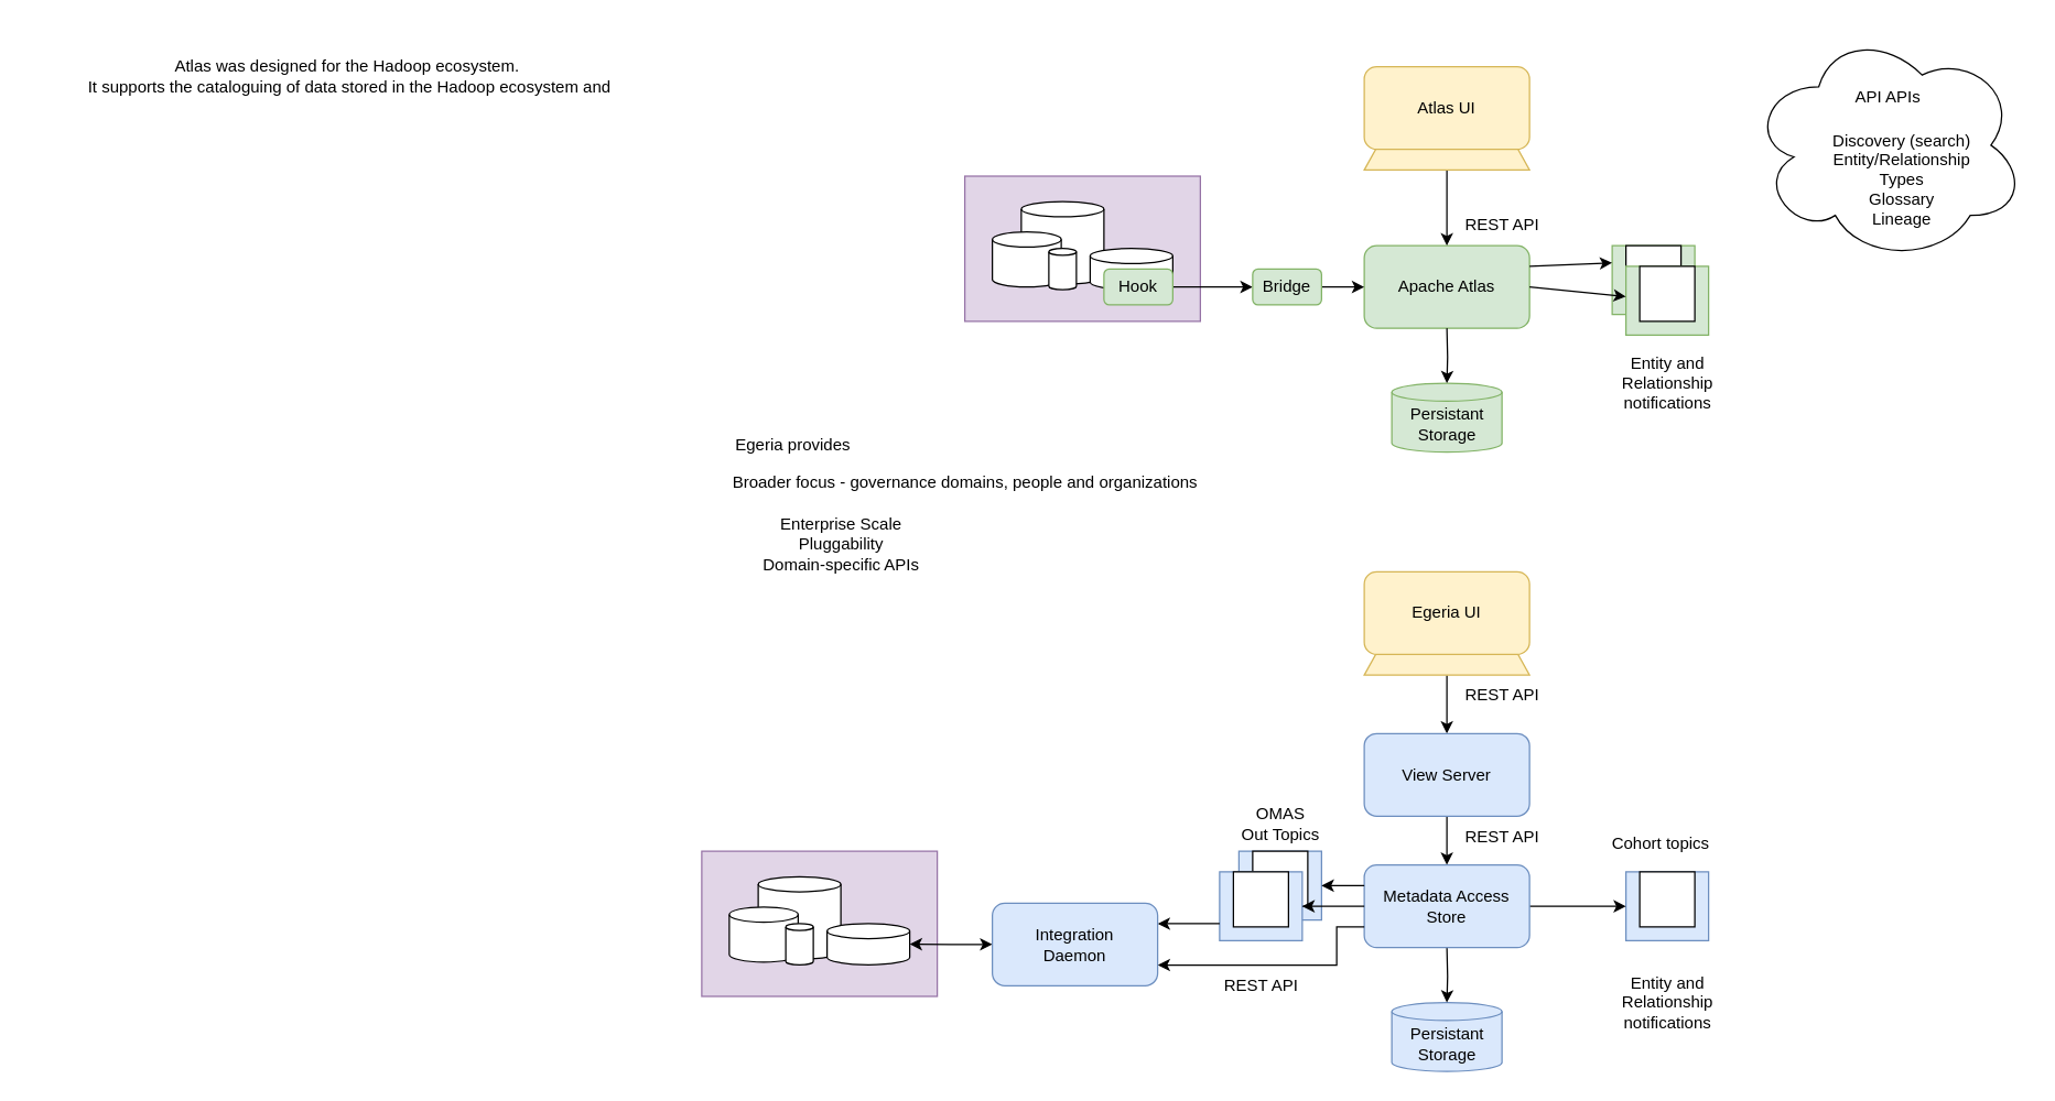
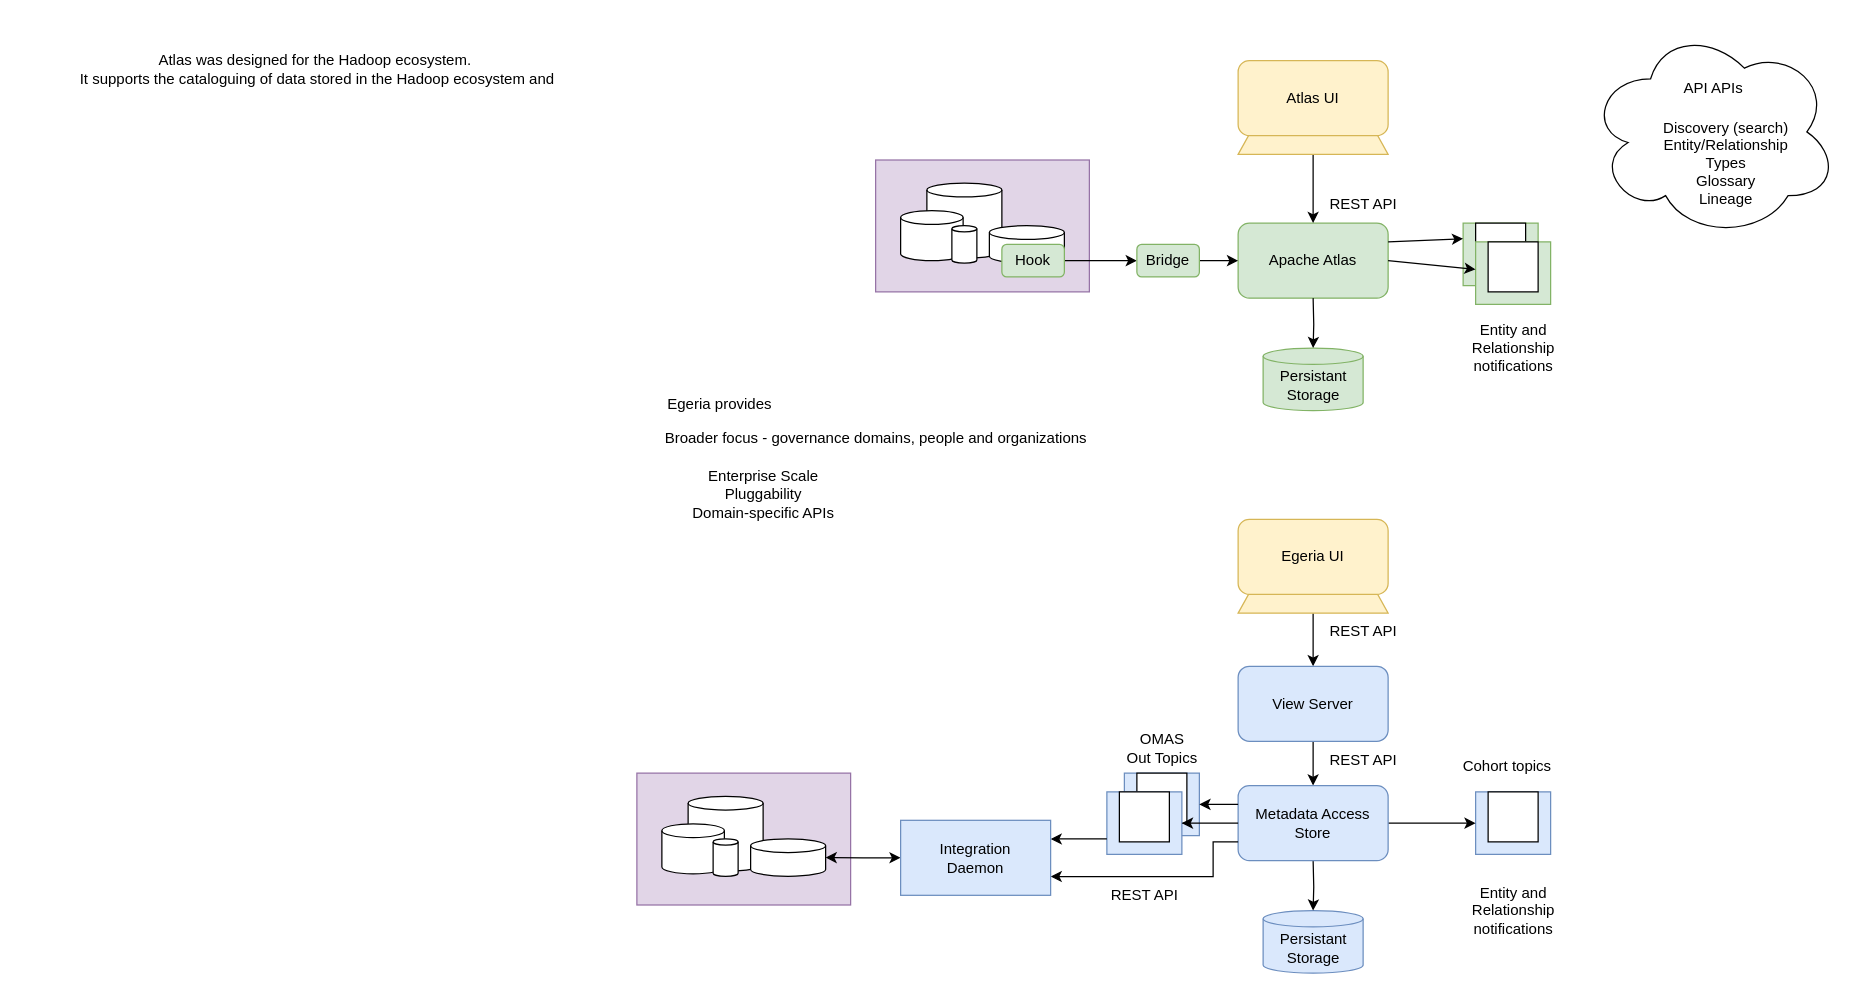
  <mxCell id="0" />
  <mxCell id="1" parent="0" />
  <mxCell id="2" value="Apache Atlas" style="rounded=1;whiteSpace=wrap;html=1;fillColor=#d5e8d4;strokeColor=#82b366;" parent="1" vertex="1"><mxGeometry x="990" y="178" width="120" height="60" as="geometry" /></mxCell>
  <mxCell id="3" value="" style="shape=cylinder3;whiteSpace=wrap;html=1;boundedLbl=1;backgroundOutline=1;size=6.5;fillColor=#d5e8d4;strokeColor=#82b366;" parent="1" vertex="1"><mxGeometry x="1010" y="278" width="80" height="50" as="geometry" /></mxCell>
  <mxCell id="4" value="Persistant&lt;br&gt;Storage" style="text;html=1;align=center;verticalAlign=middle;resizable=0;points=[];autosize=1;strokeColor=none;fillColor=none;" parent="1" vertex="1"><mxGeometry x="1010" y="288" width="80" height="40" as="geometry" /></mxCell>
  <mxCell id="5" style="rounded=0;orthogonalLoop=1;jettySize=auto;html=1;exitX=0.5;exitY=1;exitDx=0;exitDy=0;" parent="1" source="6" edge="1"><mxGeometry relative="1" as="geometry"><mxPoint x="1050" y="178" as="targetPoint" /></mxGeometry></mxCell>
  <mxCell id="6" value="" style="shape=trapezoid;perimeter=trapezoidPerimeter;whiteSpace=wrap;html=1;fixedSize=1;fillColor=#fff2cc;strokeColor=#d6b656;" parent="1" vertex="1"><mxGeometry x="990" y="87" width="120" height="36" as="geometry" /></mxCell>
  <mxCell id="7" value="Atlas UI" style="rounded=1;whiteSpace=wrap;html=1;fillColor=#fff2cc;strokeColor=#d6b656;" parent="1" vertex="1"><mxGeometry x="990" y="48" width="120" height="60" as="geometry" /></mxCell>
  <mxCell id="8" style="rounded=0;orthogonalLoop=1;jettySize=auto;html=1;exitX=1;exitY=0.5;exitDx=0;exitDy=0;entryX=0;entryY=0.5;entryDx=0;entryDy=0;" parent="1" target="2" edge="1"><mxGeometry relative="1" as="geometry"><mxPoint x="959" y="208" as="sourcePoint" /></mxGeometry></mxCell>
  <mxCell id="9" value="" style="rounded=0;whiteSpace=wrap;html=1;fillColor=#d5e8d4;strokeColor=#82b366;" parent="1" vertex="1"><mxGeometry x="1170" y="178" width="60" height="50" as="geometry" /></mxCell>
  <mxCell id="10" value="" style="rounded=0;whiteSpace=wrap;html=1;" parent="1" vertex="1"><mxGeometry x="1180" y="178" width="40" height="40" as="geometry" /></mxCell>
  <mxCell id="11" value="" style="rounded=0;whiteSpace=wrap;html=1;fillColor=#d5e8d4;strokeColor=#82b366;" parent="1" vertex="1"><mxGeometry x="1180" y="193" width="60" height="50" as="geometry" /></mxCell>
  <mxCell id="12" value="" style="rounded=0;whiteSpace=wrap;html=1;" parent="1" vertex="1"><mxGeometry x="1190" y="193" width="40" height="40" as="geometry" /></mxCell>
  <mxCell id="13" style="edgeStyle=none;rounded=0;orthogonalLoop=1;jettySize=auto;html=1;exitX=1;exitY=0.5;exitDx=0;exitDy=0;" parent="1" source="2" target="11" edge="1"><mxGeometry relative="1" as="geometry" /></mxCell>
  <mxCell id="14" style="edgeStyle=none;rounded=0;orthogonalLoop=1;jettySize=auto;html=1;exitX=1;exitY=0.25;exitDx=0;exitDy=0;entryX=0;entryY=0.25;entryDx=0;entryDy=0;" parent="1" source="2" target="9" edge="1"><mxGeometry relative="1" as="geometry" /></mxCell>
  <mxCell id="15" style="edgeStyle=orthogonalEdgeStyle;rounded=0;orthogonalLoop=1;jettySize=auto;html=1;entryX=0.5;entryY=0;entryDx=0;entryDy=0;entryPerimeter=0;" parent="1" target="3" edge="1"><mxGeometry relative="1" as="geometry"><mxPoint x="1050" y="238" as="sourcePoint" /></mxGeometry></mxCell>
  <mxCell id="16" value="" style="rounded=0;whiteSpace=wrap;html=1;fillColor=#e1d5e7;strokeColor=#9673a6;" parent="1" vertex="1"><mxGeometry x="700" y="127.5" width="171" height="105.5" as="geometry" /></mxCell>
  <mxCell id="17" value="" style="shape=cylinder3;whiteSpace=wrap;html=1;boundedLbl=1;backgroundOutline=1;size=5.5;" parent="1" vertex="1"><mxGeometry x="741" y="146" width="60" height="60" as="geometry" /></mxCell>
  <mxCell id="18" value="" style="shape=cylinder3;whiteSpace=wrap;html=1;boundedLbl=1;backgroundOutline=1;size=5.5;" parent="1" vertex="1"><mxGeometry x="720" y="168" width="50" height="40" as="geometry" /></mxCell>
  <mxCell id="19" value="" style="shape=cylinder3;whiteSpace=wrap;html=1;boundedLbl=1;backgroundOutline=1;size=2.5;" parent="1" vertex="1"><mxGeometry x="761" y="180" width="20" height="30" as="geometry" /></mxCell>
  <mxCell id="20" value="" style="shape=cylinder3;whiteSpace=wrap;html=1;boundedLbl=1;backgroundOutline=1;size=5.5;" parent="1" vertex="1"><mxGeometry x="791" y="180" width="60" height="30" as="geometry" /></mxCell>
  <mxCell id="21" style="edgeStyle=orthogonalEdgeStyle;rounded=0;orthogonalLoop=1;jettySize=auto;html=1;exitX=1;exitY=0.5;exitDx=0;exitDy=0;entryX=0;entryY=0.5;entryDx=0;entryDy=0;" parent="1" source="22" target="63" edge="1"><mxGeometry relative="1" as="geometry"><mxPoint x="899" y="208" as="targetPoint" /></mxGeometry></mxCell>
  <mxCell id="22" value="Hook" style="rounded=1;whiteSpace=wrap;html=1;fillColor=#d5e8d4;strokeColor=#82b366;" parent="1" vertex="1"><mxGeometry x="801" y="195" width="50" height="26" as="geometry" /></mxCell>
  <mxCell id="23" value="Entity and &lt;br&gt;Relationship &lt;br&gt;notifications" style="text;html=1;align=center;verticalAlign=middle;resizable=0;points=[];autosize=1;strokeColor=none;fillColor=none;" parent="1" vertex="1"><mxGeometry x="1165" y="248" width="90" height="60" as="geometry" /></mxCell>
  <mxCell id="24" value="REST API" style="text;html=1;align=center;verticalAlign=middle;resizable=0;points=[];autosize=1;strokeColor=none;fillColor=none;" parent="1" vertex="1"><mxGeometry x="1050" y="148" width="80" height="30" as="geometry" /></mxCell>
  <mxCell id="25" value="" style="ellipse;shape=cloud;whiteSpace=wrap;html=1;verticalAlign=top;" parent="1" vertex="1"><mxGeometry x="1270" y="20" width="200" height="170" as="geometry" /></mxCell>
  <mxCell id="26" value="API APIs" style="text;html=1;align=center;verticalAlign=middle;resizable=0;points=[];autosize=1;strokeColor=none;fillColor=none;" parent="1" vertex="1"><mxGeometry x="1330" y="55" width="80" height="30" as="geometry" /></mxCell>
  <mxCell id="27" value="Discovery (search)&lt;br&gt;Entity/Relationship&lt;br&gt;Types&lt;br&gt;Glossary&lt;br&gt;Lineage" style="text;html=1;align=center;verticalAlign=middle;resizable=0;points=[];autosize=1;strokeColor=none;fillColor=none;" parent="1" vertex="1"><mxGeometry x="1320" y="85" width="120" height="90" as="geometry" /></mxCell>
  <mxCell id="28" value="" style="shape=cylinder3;whiteSpace=wrap;html=1;boundedLbl=1;backgroundOutline=1;size=6.5;fillColor=#dae8fc;strokeColor=#6c8ebf;" parent="1" vertex="1"><mxGeometry x="1010" y="728" width="80" height="50" as="geometry" /></mxCell>
  <mxCell id="29" value="Persistant&lt;br&gt;Storage" style="text;html=1;align=center;verticalAlign=middle;resizable=0;points=[];autosize=1;strokeColor=none;fillColor=none;" parent="1" vertex="1"><mxGeometry x="1010" y="738" width="80" height="40" as="geometry" /></mxCell>
  <mxCell id="30" style="rounded=0;orthogonalLoop=1;jettySize=auto;html=1;exitX=0.5;exitY=1;exitDx=0;exitDy=0;" parent="1" source="31" edge="1"><mxGeometry relative="1" as="geometry"><mxPoint x="1050" y="532.5" as="targetPoint" /></mxGeometry></mxCell>
  <mxCell id="31" value="" style="shape=trapezoid;perimeter=trapezoidPerimeter;whiteSpace=wrap;html=1;fixedSize=1;fillColor=#fff2cc;strokeColor=#d6b656;" parent="1" vertex="1"><mxGeometry x="990" y="454" width="120" height="36" as="geometry" /></mxCell>
  <mxCell id="32" value="Egeria UI" style="rounded=1;whiteSpace=wrap;html=1;fillColor=#fff2cc;strokeColor=#d6b656;" parent="1" vertex="1"><mxGeometry x="990" y="415" width="120" height="60" as="geometry" /></mxCell>
  <mxCell id="33" value="" style="rounded=0;whiteSpace=wrap;html=1;fillColor=#dae8fc;strokeColor=#6c8ebf;" parent="1" vertex="1"><mxGeometry x="1180" y="633" width="60" height="50" as="geometry" /></mxCell>
  <mxCell id="34" value="" style="rounded=0;whiteSpace=wrap;html=1;" parent="1" vertex="1"><mxGeometry x="1190" y="633" width="40" height="40" as="geometry" /></mxCell>
  <mxCell id="35" style="edgeStyle=none;rounded=0;orthogonalLoop=1;jettySize=auto;html=1;exitX=1;exitY=0.5;exitDx=0;exitDy=0;entryX=0;entryY=0.5;entryDx=0;entryDy=0;" parent="1" target="33" edge="1"><mxGeometry relative="1" as="geometry"><mxPoint x="1110" y="658" as="sourcePoint" /></mxGeometry></mxCell>
  <mxCell id="36" style="edgeStyle=orthogonalEdgeStyle;rounded=0;orthogonalLoop=1;jettySize=auto;html=1;entryX=0.5;entryY=0;entryDx=0;entryDy=0;entryPerimeter=0;" parent="1" target="28" edge="1"><mxGeometry relative="1" as="geometry"><mxPoint x="1050" y="688" as="sourcePoint" /></mxGeometry></mxCell>
  <mxCell id="37" value="" style="rounded=0;whiteSpace=wrap;html=1;fillColor=#e1d5e7;strokeColor=#9673a6;" parent="1" vertex="1"><mxGeometry x="509" y="618" width="171" height="105.5" as="geometry" /></mxCell>
  <mxCell id="38" value="" style="shape=cylinder3;whiteSpace=wrap;html=1;boundedLbl=1;backgroundOutline=1;size=5.5;" parent="1" vertex="1"><mxGeometry x="550" y="636.5" width="60" height="60" as="geometry" /></mxCell>
  <mxCell id="39" value="" style="shape=cylinder3;whiteSpace=wrap;html=1;boundedLbl=1;backgroundOutline=1;size=5.5;" parent="1" vertex="1"><mxGeometry x="529" y="658.5" width="50" height="40" as="geometry" /></mxCell>
  <mxCell id="40" value="" style="shape=cylinder3;whiteSpace=wrap;html=1;boundedLbl=1;backgroundOutline=1;size=2.5;" parent="1" vertex="1"><mxGeometry x="570" y="670.5" width="20" height="30" as="geometry" /></mxCell>
  <mxCell id="41" value="" style="shape=cylinder3;whiteSpace=wrap;html=1;boundedLbl=1;backgroundOutline=1;size=5.5;" parent="1" vertex="1"><mxGeometry x="600" y="670.5" width="60" height="30" as="geometry" /></mxCell>
  <mxCell id="42" value="Entity and &lt;br&gt;Relationship &lt;br&gt;notifications" style="text;html=1;align=center;verticalAlign=middle;resizable=0;points=[];autosize=1;strokeColor=none;fillColor=none;" parent="1" vertex="1"><mxGeometry x="1165" y="698" width="90" height="60" as="geometry" /></mxCell>
  <mxCell id="43" value="REST API" style="text;html=1;align=center;verticalAlign=middle;resizable=0;points=[];autosize=1;strokeColor=none;fillColor=none;" parent="1" vertex="1"><mxGeometry x="1050" y="490" width="80" height="30" as="geometry" /></mxCell>
  <mxCell id="44" style="edgeStyle=orthogonalEdgeStyle;rounded=0;orthogonalLoop=1;jettySize=auto;html=1;exitX=0.5;exitY=1;exitDx=0;exitDy=0;" parent="1" source="45" edge="1"><mxGeometry relative="1" as="geometry"><mxPoint x="1050" y="628" as="targetPoint" /></mxGeometry></mxCell>
  <mxCell id="45" value="View Server" style="rounded=1;whiteSpace=wrap;html=1;fillColor=#dae8fc;strokeColor=#6c8ebf;" parent="1" vertex="1"><mxGeometry x="990" y="532.5" width="120" height="60" as="geometry" /></mxCell>
  <mxCell id="46" value="Metadata Access&lt;br&gt;Store" style="rounded=1;whiteSpace=wrap;html=1;fillColor=#dae8fc;strokeColor=#6c8ebf;" parent="1" vertex="1"><mxGeometry x="990" y="628" width="120" height="60" as="geometry" /></mxCell>
  <mxCell id="47" value="" style="rounded=0;whiteSpace=wrap;html=1;fillColor=#dae8fc;strokeColor=#6c8ebf;" parent="1" vertex="1"><mxGeometry x="899" y="618" width="60" height="50" as="geometry" /></mxCell>
  <mxCell id="48" value="" style="rounded=0;whiteSpace=wrap;html=1;" parent="1" vertex="1"><mxGeometry x="909" y="618" width="40" height="40" as="geometry" /></mxCell>
  <mxCell id="49" value="" style="rounded=0;whiteSpace=wrap;html=1;fillColor=#dae8fc;strokeColor=#6c8ebf;" parent="1" vertex="1"><mxGeometry x="885" y="633" width="60" height="50" as="geometry" /></mxCell>
  <mxCell id="50" value="" style="rounded=0;whiteSpace=wrap;html=1;" parent="1" vertex="1"><mxGeometry x="895" y="633" width="40" height="40" as="geometry" /></mxCell>
  <mxCell id="51" style="edgeStyle=orthogonalEdgeStyle;rounded=0;orthogonalLoop=1;jettySize=auto;html=1;exitX=0;exitY=0.75;exitDx=0;exitDy=0;entryX=1;entryY=0.75;entryDx=0;entryDy=0;" parent="1" source="46" target="57" edge="1"><mxGeometry relative="1" as="geometry"><mxPoint x="929" y="673" as="targetPoint" /><Array as="points"><mxPoint x="970" y="673" /><mxPoint x="970" y="701" /></Array></mxGeometry></mxCell>
  <mxCell id="52" style="edgeStyle=none;rounded=0;orthogonalLoop=1;jettySize=auto;html=1;exitX=0;exitY=0.5;exitDx=0;exitDy=0;entryX=1;entryY=0.5;entryDx=0;entryDy=0;" parent="1" source="46" target="49" edge="1"><mxGeometry relative="1" as="geometry" /></mxCell>
  <mxCell id="53" style="edgeStyle=none;rounded=0;orthogonalLoop=1;jettySize=auto;html=1;exitX=0;exitY=0.25;exitDx=0;exitDy=0;entryX=1;entryY=0.5;entryDx=0;entryDy=0;" parent="1" source="46" target="47" edge="1"><mxGeometry relative="1" as="geometry" /></mxCell>
  <mxCell id="54" style="edgeStyle=orthogonalEdgeStyle;rounded=0;orthogonalLoop=1;jettySize=auto;html=1;exitX=0;exitY=0.75;exitDx=0;exitDy=0;entryX=1;entryY=0.25;entryDx=0;entryDy=0;" parent="1" source="49" target="57" edge="1"><mxGeometry relative="1" as="geometry"><mxPoint x="869" y="673" as="sourcePoint" /></mxGeometry></mxCell>
  <mxCell id="55" value="OMAS&lt;br&gt;Out Topics" style="text;html=1;align=center;verticalAlign=middle;resizable=0;points=[];autosize=1;strokeColor=none;fillColor=none;" parent="1" vertex="1"><mxGeometry x="889" y="578" width="80" height="40" as="geometry" /></mxCell>
  <mxCell id="56" style="edgeStyle=orthogonalEdgeStyle;rounded=0;orthogonalLoop=1;jettySize=auto;html=1;exitX=0;exitY=0.5;exitDx=0;exitDy=0;startArrow=classic;startFill=1;" parent="1" source="57" target="41" edge="1"><mxGeometry relative="1" as="geometry" /></mxCell>
- <mxCell id="57" value="Integration&lt;br&gt;Daemon" style="rounded=1;whiteSpace=wrap;html=1;fillColor=#dae8fc;strokeColor=#6c8ebf;" parent="1" vertex="1"><mxGeometry x="720" y="655.75" width="120" height="60" as="geometry" /></mxCell>
+ <mxCell id="57" value="Integration&lt;br&gt;Daemon" style="whiteSpace=wrap;html=1;fillColor=#dae8fc;strokeColor=#6c8ebf;rounded=0;" parent="1" vertex="1"><mxGeometry x="720" y="655.75" width="120" height="60" as="geometry" /></mxCell>
  <mxCell id="58" value="REST API" style="text;html=1;align=center;verticalAlign=middle;resizable=0;points=[];autosize=1;strokeColor=none;fillColor=none;" parent="1" vertex="1"><mxGeometry x="1050" y="592.5" width="80" height="30" as="geometry" /></mxCell>
  <mxCell id="59" value="REST API" style="text;html=1;align=center;verticalAlign=middle;resizable=0;points=[];autosize=1;strokeColor=none;fillColor=none;" parent="1" vertex="1"><mxGeometry x="875" y="700.5" width="80" height="30" as="geometry" /></mxCell>
  <mxCell id="60" value="Enterprise Scale&lt;br&gt;Pluggability&lt;br&gt;Domain-specific APIs" style="text;html=1;align=center;verticalAlign=middle;resizable=0;points=[];autosize=1;strokeColor=none;fillColor=none;" parent="1" vertex="1"><mxGeometry x="540" y="365" width="140" height="60" as="geometry" /></mxCell>
  <mxCell id="61" value="Broader focus - governance domains, people and organizations" style="text;html=1;align=center;verticalAlign=middle;resizable=0;points=[];autosize=1;strokeColor=none;fillColor=none;" parent="1" vertex="1"><mxGeometry x="520" y="335" width="360" height="30" as="geometry" /></mxCell>
  <mxCell id="62" value="Cohort topics" style="text;html=1;align=center;verticalAlign=middle;resizable=0;points=[];autosize=1;strokeColor=none;fillColor=none;" parent="1" vertex="1"><mxGeometry x="1160" y="598" width="90" height="30" as="geometry" /></mxCell>
  <mxCell id="63" value="Bridge" style="rounded=1;whiteSpace=wrap;html=1;fillColor=#d5e8d4;strokeColor=#82b366;" parent="1" vertex="1"><mxGeometry x="909" y="195" width="50" height="26" as="geometry" /></mxCell>
  <mxCell id="64" value="Egeria provides" style="text;html=1;align=center;verticalAlign=middle;resizable=0;points=[];autosize=1;strokeColor=none;fillColor=none;" parent="1" vertex="1"><mxGeometry x="520" y="308" width="110" height="30" as="geometry" /></mxCell>
  <mxCell id="65" value="Atlas was designed for the Hadoop ecosystem.&amp;nbsp;&lt;br&gt;&amp;nbsp;It supports the cataloguing of data stored in the Hadoop ecosystem and&amp;nbsp;" style="text;html=1;align=center;verticalAlign=middle;resizable=1;points=[];autosize=1;strokeColor=none;fillColor=none;imageAspect=0;" vertex="1" parent="1"><mxGeometry x="20" y="35" width="465" height="40" as="geometry" /></mxCell>
